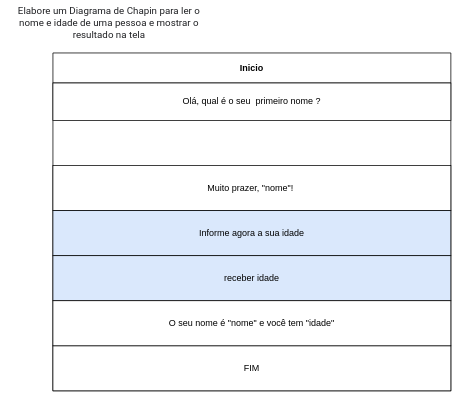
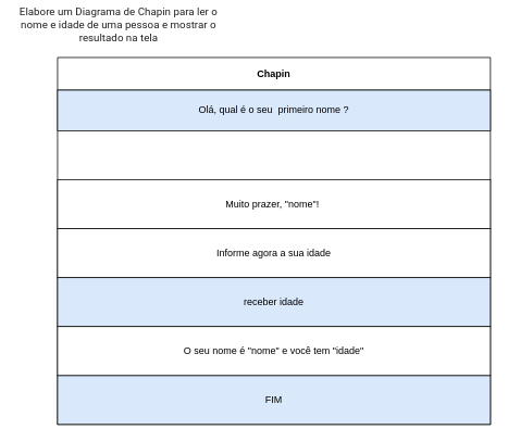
  <mxCell id="0" />
  <mxCell id="1" parent="0" />
- <mxCell id="2" value="Inicio" style="swimlane;startSize=40;" parent="1" vertex="1"><mxGeometry x="70" y="70" width="530" height="450" as="geometry" /></mxCell>
- <mxCell id="3" value="Olá, qual é o seu&amp;nbsp; primeiro nome ?" style="rounded=0;whiteSpace=wrap;html=1;" parent="2" vertex="1"><mxGeometry y="40" width="530" height="50" as="geometry" /></mxCell>
+ <mxCell id="2" value="Chapin" style="swimlane;startSize=40;" parent="1" vertex="1"><mxGeometry x="70" y="70" width="530" height="450" as="geometry" /></mxCell>
+ <mxCell id="3" value="Olá, qual é o seu&amp;nbsp; primeiro nome ?" style="rounded=0;whiteSpace=wrap;html=1;fillColor=#dae8fc;" parent="2" vertex="1"><mxGeometry y="40" width="530" height="50" as="geometry" /></mxCell>
  <mxCell id="4" value="Muito prazer, &quot;nome&quot;!&amp;nbsp;" style="whiteSpace=wrap;html=1;" parent="2" vertex="1"><mxGeometry y="150" width="530" height="60" as="geometry" /></mxCell>
- <mxCell id="5" value="Informe agora a sua idade" style="whiteSpace=wrap;html=1;fillColor=#dae8fc;" parent="2" vertex="1"><mxGeometry y="210" width="530" height="60" as="geometry" /></mxCell>
+ <mxCell id="5" value="Informe agora a sua idade" style="whiteSpace=wrap;html=1;" parent="2" vertex="1"><mxGeometry y="210" width="530" height="60" as="geometry" /></mxCell>
  <mxCell id="6" value="receber idade" style="rounded=0;whiteSpace=wrap;html=1;fillColor=#dae8fc;" parent="2" vertex="1"><mxGeometry y="270" width="530" height="60" as="geometry" /></mxCell>
- <mxCell id="7" value="FIM" style="rounded=0;whiteSpace=wrap;html=1;" parent="2" vertex="1"><mxGeometry y="390" width="530" height="60" as="geometry" /></mxCell>
+ <mxCell id="7" value="FIM" style="rounded=0;whiteSpace=wrap;html=1;fillColor=#dae8fc;" parent="2" vertex="1"><mxGeometry y="390" width="530" height="60" as="geometry" /></mxCell>
  <mxCell id="8" value="O seu nome é &quot;nome&quot; e você tem &quot;idade&quot;" style="whiteSpace=wrap;html=1;" parent="2" vertex="1"><mxGeometry y="330" width="530" height="60" as="geometry" /></mxCell>
  <mxCell id="9" value="&lt;span style=&quot;color: rgb(32 , 33 , 36) ; font-family: &amp;#34;roboto&amp;#34; , &amp;#34;arial&amp;#34; , sans-serif ; font-size: 13px ; text-align: left ; background-color: rgb(255 , 255 , 255)&quot;&gt;Elabore um Diagrama de Chapin para ler o nome e idade de uma pessoa e mostrar o resultado na tela&lt;/span&gt;" style="text;html=1;strokeColor=none;fillColor=none;align=center;verticalAlign=middle;whiteSpace=wrap;rounded=0;" parent="1" vertex="1"><mxGeometry x="20" y="20" width="250" height="20" as="geometry" /></mxCell>
